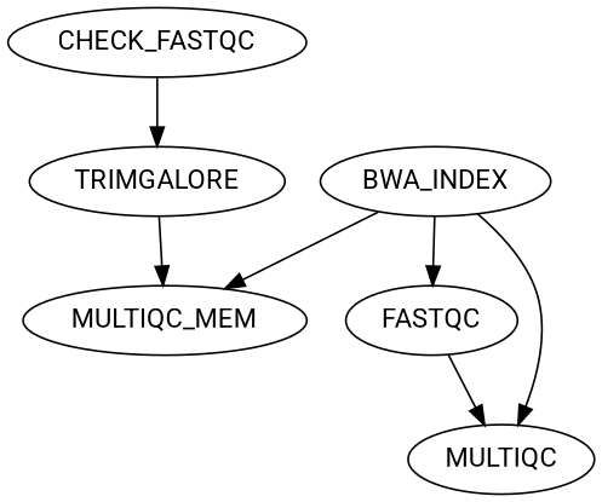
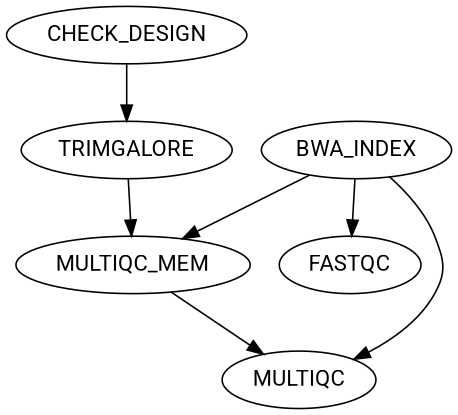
  strict digraph {
    fontname=Roboto
    node [fontname=Roboto]
    edge [fontname=Roboto]
-   n1 [label=CHECK_FASTQC]
+   n1 [label=CHECK_DESIGN]
    n2 [label=TRIMGALORE]
    n3 [label=MULTIQC_MEM]
    n4 [label=FASTQC]
    n5 [label=MULTIQC]
    n6 [label=BWA_INDEX]
    n1 -> n2
    n2 -> n3
-   n4 -> n5
+   n3 -> n5
    n6 -> n3
    n6 -> n4
    n6 -> n5
  }
